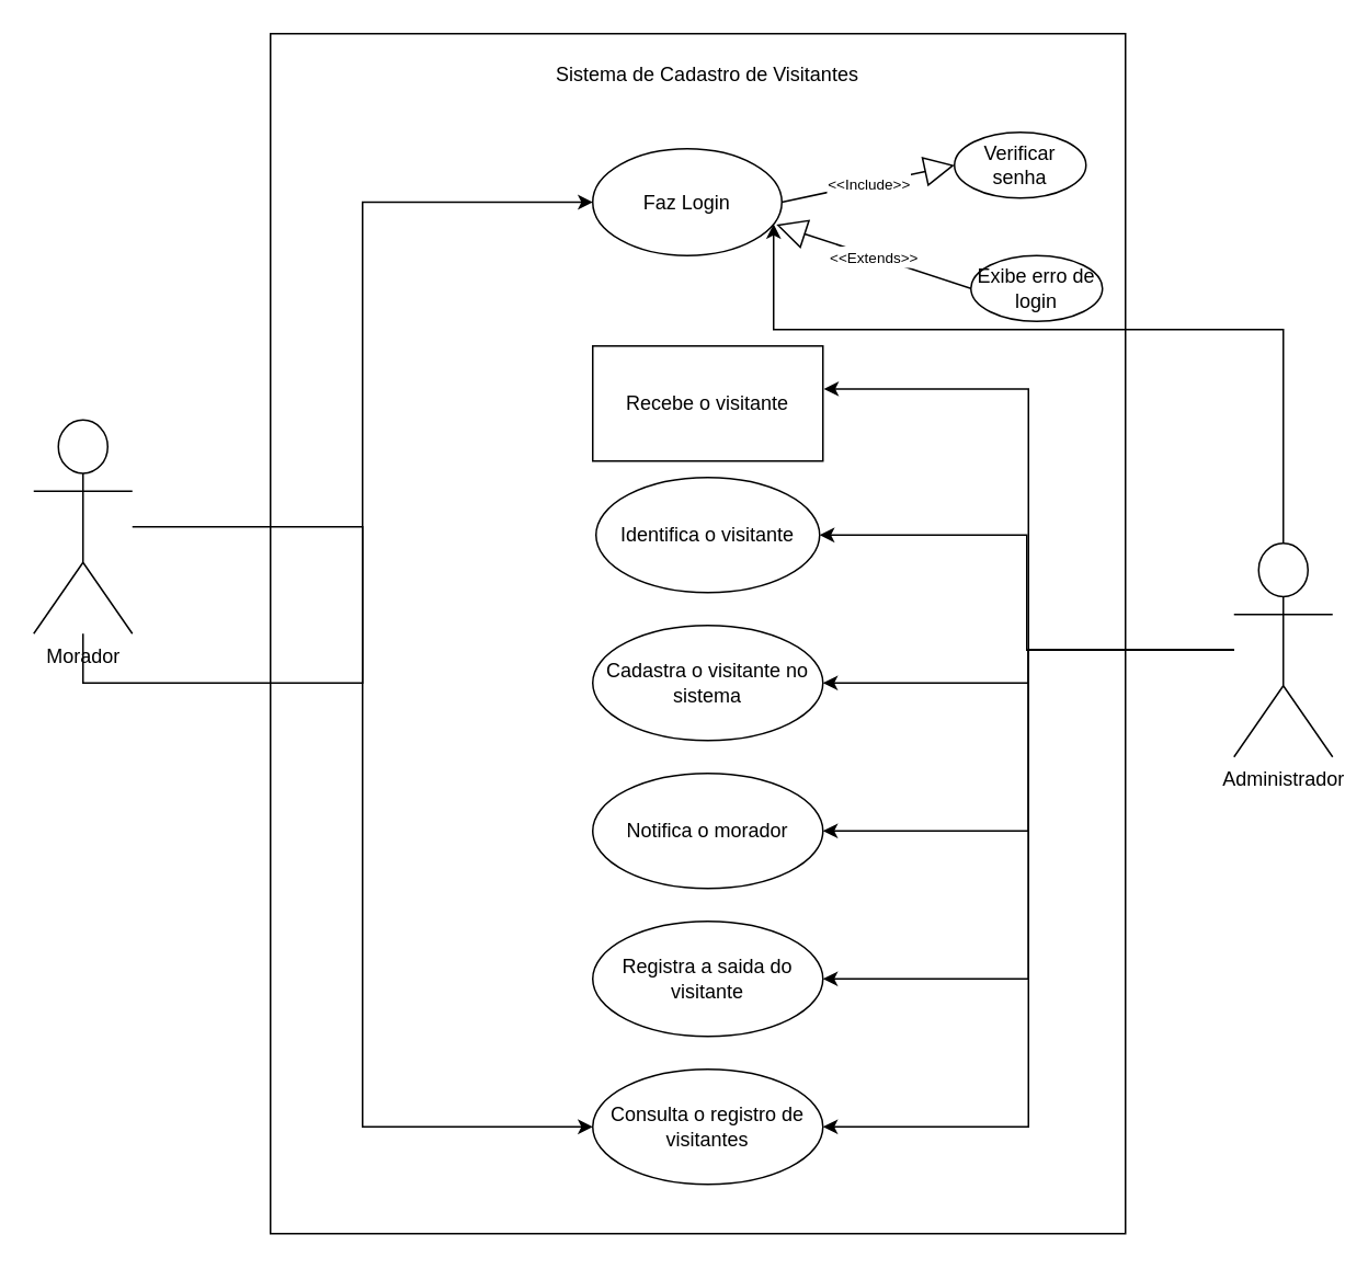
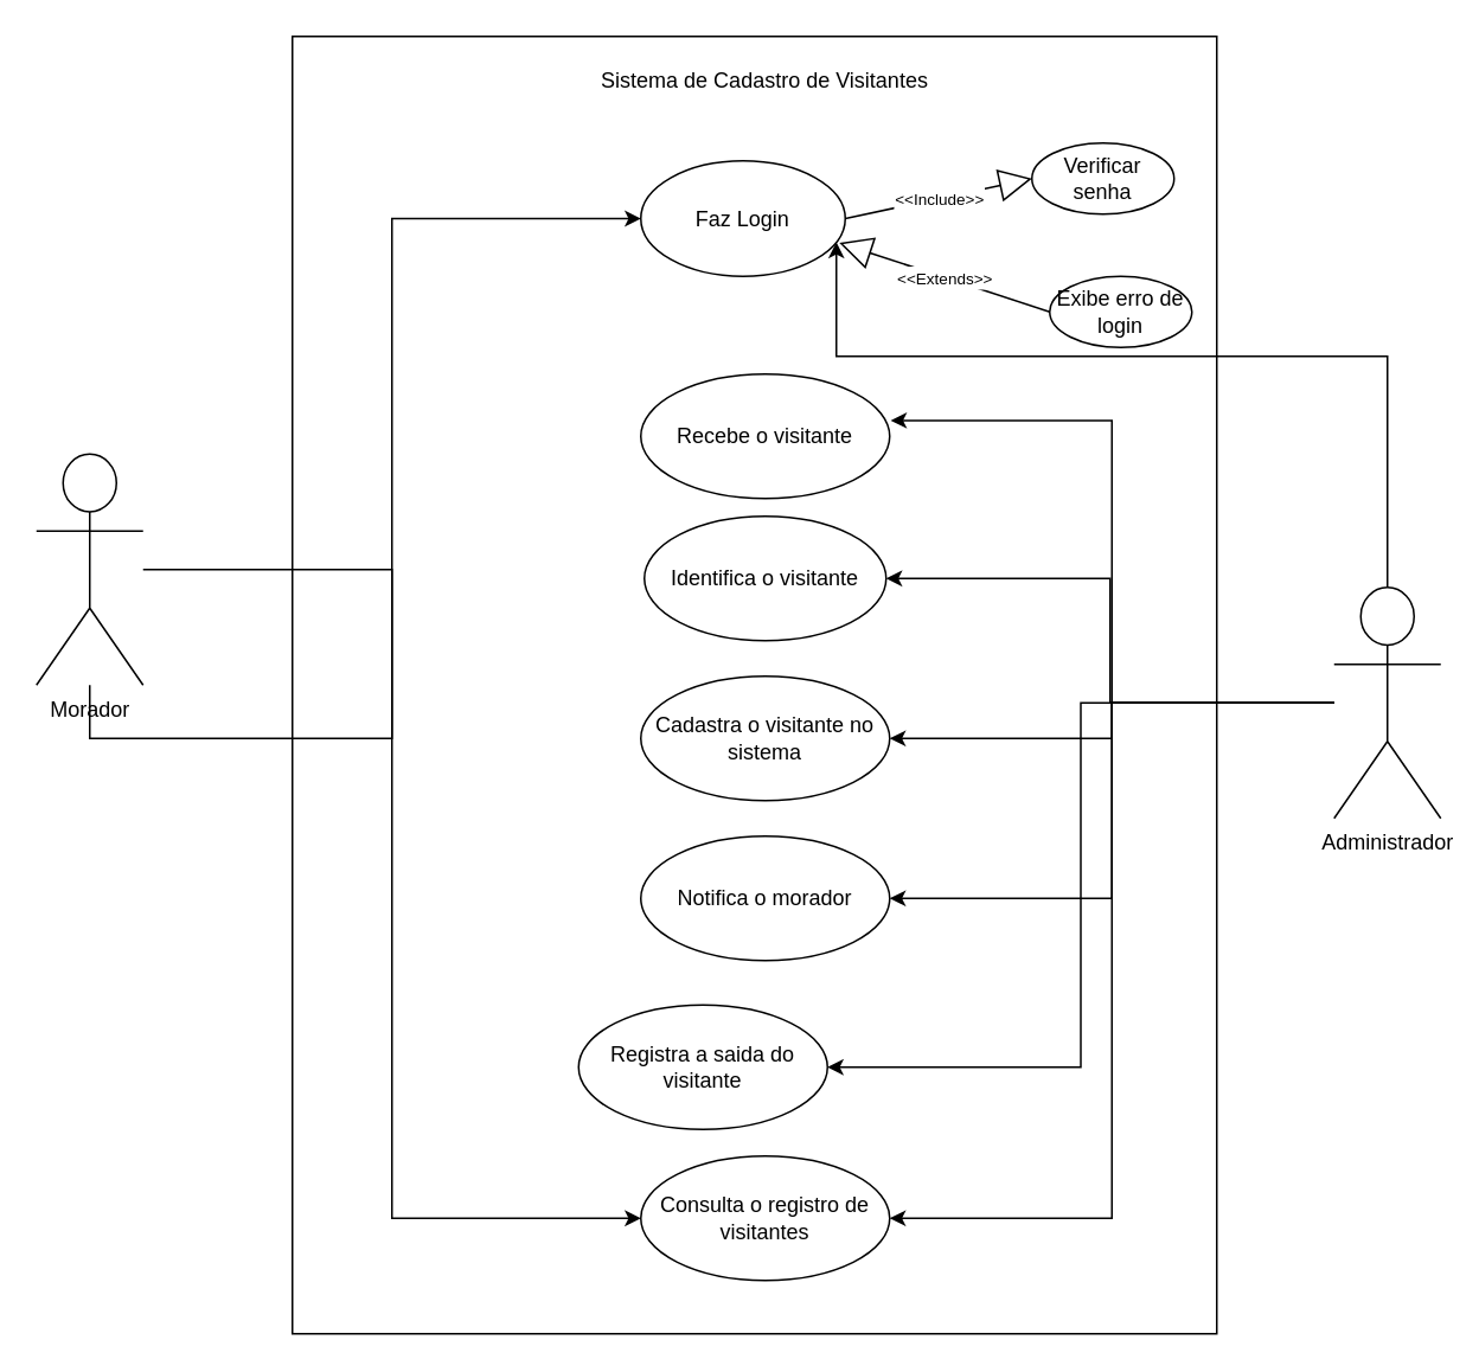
  <mxCell id="0" />
  <mxCell id="1" parent="0" />
  <mxCell id="2" value="" style="rounded=0;whiteSpace=wrap;html=1;" parent="1" vertex="1"><mxGeometry x="164" y="20" width="520" height="730" as="geometry" /></mxCell>
  <mxCell id="3" value="Sistema de Cadastro de Visitantes" style="text;html=1;align=center;verticalAlign=middle;whiteSpace=wrap;rounded=0;" parent="1" vertex="1"><mxGeometry x="250" y="30" width="360" height="30" as="geometry" /></mxCell>
  <mxCell id="4" style="edgeStyle=orthogonalEdgeStyle;rounded=0;orthogonalLoop=1;jettySize=auto;html=1;entryX=0;entryY=0.5;entryDx=0;entryDy=0;" parent="1" source="6" target="18" edge="1"><mxGeometry relative="1" as="geometry"><Array as="points"><mxPoint x="220" y="415" /><mxPoint x="220" y="122" /></Array></mxGeometry></mxCell>
  <mxCell id="5" style="edgeStyle=orthogonalEdgeStyle;rounded=0;orthogonalLoop=1;jettySize=auto;html=1;entryX=0;entryY=0.5;entryDx=0;entryDy=0;" parent="1" source="6" target="25" edge="1"><mxGeometry relative="1" as="geometry" /></mxCell>
  <mxCell id="6" value="Morador" style="shape=umlActor;verticalLabelPosition=bottom;verticalAlign=top;html=1;" parent="1" vertex="1"><mxGeometry x="20" y="255" width="60" height="130" as="geometry" /></mxCell>
  <mxCell id="7" style="edgeStyle=orthogonalEdgeStyle;rounded=0;orthogonalLoop=1;jettySize=auto;html=1;" parent="1" source="13" target="18" edge="1"><mxGeometry relative="1" as="geometry"><Array as="points"><mxPoint x="780" y="200" /><mxPoint x="470" y="200" /></Array></mxGeometry></mxCell>
  <mxCell id="8" style="edgeStyle=orthogonalEdgeStyle;rounded=0;orthogonalLoop=1;jettySize=auto;html=1;" parent="1" source="13" target="17" edge="1"><mxGeometry relative="1" as="geometry" /></mxCell>
  <mxCell id="9" style="edgeStyle=orthogonalEdgeStyle;rounded=0;orthogonalLoop=1;jettySize=auto;html=1;entryX=1;entryY=0.5;entryDx=0;entryDy=0;" parent="1" source="13" target="16" edge="1"><mxGeometry relative="1" as="geometry"><mxPoint x="500" y="645" as="targetPoint" /></mxGeometry></mxCell>
  <mxCell id="10" style="edgeStyle=orthogonalEdgeStyle;rounded=0;orthogonalLoop=1;jettySize=auto;html=1;entryX=1;entryY=0.5;entryDx=0;entryDy=0;" parent="1" source="13" target="15" edge="1"><mxGeometry relative="1" as="geometry" /></mxCell>
  <mxCell id="11" style="edgeStyle=orthogonalEdgeStyle;rounded=0;orthogonalLoop=1;jettySize=auto;html=1;entryX=1;entryY=0.5;entryDx=0;entryDy=0;" parent="1" source="13" target="24" edge="1"><mxGeometry relative="1" as="geometry" /></mxCell>
  <mxCell id="12" style="edgeStyle=orthogonalEdgeStyle;rounded=0;orthogonalLoop=1;jettySize=auto;html=1;entryX=1;entryY=0.5;entryDx=0;entryDy=0;" parent="1" source="13" target="25" edge="1"><mxGeometry relative="1" as="geometry" /></mxCell>
  <mxCell id="13" value="Administrador" style="shape=umlActor;verticalLabelPosition=bottom;verticalAlign=top;html=1;" parent="1" vertex="1"><mxGeometry x="750" y="330" width="60" height="130" as="geometry" /></mxCell>
- <mxCell id="14" value="Recebe o visitante" style="whiteSpace=wrap;html=1;rounded=0;" parent="1" vertex="1"><mxGeometry x="360" y="210" width="140" height="70" as="geometry" /></mxCell>
+ <mxCell id="14" value="Recebe o visitante" style="ellipse;whiteSpace=wrap;html=1;" parent="1" vertex="1"><mxGeometry x="360" y="210" width="140" height="70" as="geometry" /></mxCell>
  <mxCell id="15" value="Identifica o visitante" style="ellipse;whiteSpace=wrap;html=1;" parent="1" vertex="1"><mxGeometry x="362" y="290" width="136" height="70" as="geometry" /></mxCell>
  <mxCell id="16" value="Notifica o morador" style="ellipse;whiteSpace=wrap;html=1;" parent="1" vertex="1"><mxGeometry x="360" y="470" width="140" height="70" as="geometry" /></mxCell>
  <mxCell id="17" value="Cadastra o visitante no sistema" style="ellipse;whiteSpace=wrap;html=1;" parent="1" vertex="1"><mxGeometry x="360" y="380" width="140" height="70" as="geometry" /></mxCell>
  <mxCell id="18" value="Faz Login" style="ellipse;whiteSpace=wrap;html=1;" parent="1" vertex="1"><mxGeometry x="360" y="90" width="115" height="65" as="geometry" /></mxCell>
  <mxCell id="19" value="Verificar senha" style="ellipse;whiteSpace=wrap;html=1;" parent="1" vertex="1"><mxGeometry x="580" y="80" width="80" height="40" as="geometry" /></mxCell>
  <mxCell id="20" value="Exibe erro de login" style="ellipse;whiteSpace=wrap;html=1;" parent="1" vertex="1"><mxGeometry x="590" y="155" width="80" height="40" as="geometry" /></mxCell>
  <mxCell id="21" value="&lt;font style=&quot;font-size: 9px;&quot;&gt;&amp;lt;&amp;lt;Include&amp;gt;&amp;gt;&lt;/font&gt;" style="endArrow=block;endSize=16;endFill=0;html=1;rounded=0;exitX=1;exitY=0.5;exitDx=0;exitDy=0;entryX=0;entryY=0.5;entryDx=0;entryDy=0;" parent="1" source="18" target="19" edge="1"><mxGeometry width="160" relative="1" as="geometry"><mxPoint x="510" y="118.82" as="sourcePoint" /><mxPoint x="670" y="118.82" as="targetPoint" /></mxGeometry></mxCell>
  <mxCell id="22" value="&lt;font style=&quot;font-size: 9px;&quot;&gt;&amp;lt;&amp;lt;Extends&amp;gt;&amp;gt;&lt;/font&gt;" style="endArrow=block;endSize=16;endFill=0;html=1;rounded=0;entryX=0.971;entryY=0.71;entryDx=0;entryDy=0;entryPerimeter=0;exitX=0;exitY=0.5;exitDx=0;exitDy=0;" parent="1" source="20" target="18" edge="1"><mxGeometry width="160" relative="1" as="geometry"><mxPoint x="520" y="234.41" as="sourcePoint" /><mxPoint x="680" y="234.41" as="targetPoint" /></mxGeometry></mxCell>
  <mxCell id="23" style="edgeStyle=orthogonalEdgeStyle;rounded=0;orthogonalLoop=1;jettySize=auto;html=1;entryX=1.004;entryY=0.373;entryDx=0;entryDy=0;entryPerimeter=0;" parent="1" source="13" target="14" edge="1"><mxGeometry relative="1" as="geometry" /></mxCell>
- <mxCell id="24" value="Registra a saida do visitante" style="ellipse;whiteSpace=wrap;html=1;" parent="1" vertex="1"><mxGeometry x="360" y="560" width="140" height="70" as="geometry" /></mxCell>
+ <mxCell id="24" value="Registra a saida do visitante" style="ellipse;whiteSpace=wrap;html=1;" parent="1" vertex="1"><mxGeometry x="325" y="565" width="140" height="70" as="geometry" /></mxCell>
  <mxCell id="25" value="Consulta o registro de visitantes" style="ellipse;whiteSpace=wrap;html=1;" parent="1" vertex="1"><mxGeometry x="360" y="650" width="140" height="70" as="geometry" /></mxCell>
